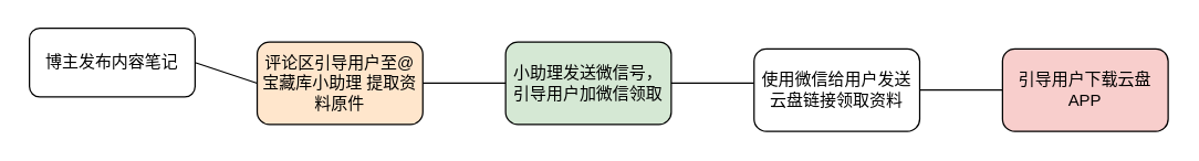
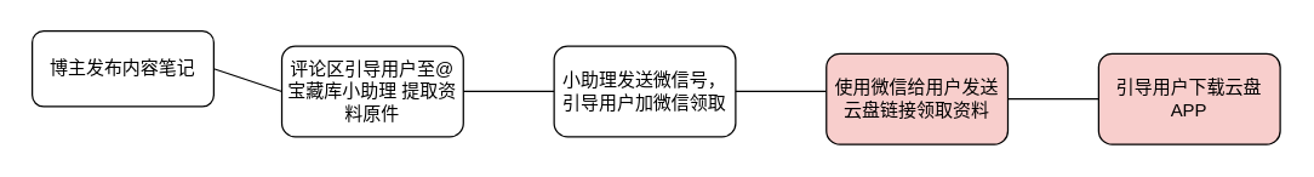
  <mxCell id="0" />
  <mxCell id="1" parent="0" />
  <mxCell id="2" value="博主发布内容笔记" style="rounded=1;whiteSpace=wrap;html=1;" vertex="1" parent="1"><mxGeometry x="20" y="20" width="120" height="50" as="geometry" /></mxCell>
  <mxCell id="3" value="" style="endArrow=none;html=1;rounded=0;entryX=1;entryY=0.5;entryDx=0;entryDy=0;" edge="1" parent="1" target="2"><mxGeometry width="50" height="50" relative="1" as="geometry"><mxPoint x="185" y="60" as="sourcePoint" /><mxPoint x="185" y="35" as="targetPoint" /></mxGeometry></mxCell>
- <mxCell id="4" value="评论区引导用户至@宝藏库小助理 提取资料原件" style="rounded=1;whiteSpace=wrap;html=1;fillColor=#ffe6cc;" vertex="1" parent="1"><mxGeometry x="185" y="30" width="120" height="60" as="geometry" /></mxCell>
+ <mxCell id="4" value="评论区引导用户至@宝藏库小助理 提取资料原件" style="rounded=1;whiteSpace=wrap;html=1;" vertex="1" parent="1"><mxGeometry x="185" y="30" width="120" height="60" as="geometry" /></mxCell>
  <mxCell id="5" value="" style="endArrow=none;html=1;rounded=0;entryX=1;entryY=0.5;entryDx=0;entryDy=0;" edge="1" parent="1" target="4"><mxGeometry width="50" height="50" relative="1" as="geometry"><mxPoint x="365" y="60" as="sourcePoint" /><mxPoint x="335" y="45" as="targetPoint" /></mxGeometry></mxCell>
- <mxCell id="6" value="小助理发送微信号，引导用户加微信领取" style="rounded=1;whiteSpace=wrap;html=1;fillColor=#d5e8d4;" vertex="1" parent="1"><mxGeometry x="365" y="30" width="120" height="60" as="geometry" /></mxCell>
+ <mxCell id="6" value="小助理发送微信号，引导用户加微信领取" style="rounded=1;whiteSpace=wrap;html=1;" vertex="1" parent="1"><mxGeometry x="365" y="30" width="120" height="60" as="geometry" /></mxCell>
  <mxCell id="7" value="" style="endArrow=none;html=1;rounded=0;entryX=1;entryY=0.5;entryDx=0;entryDy=0;" edge="1" parent="1" target="6"><mxGeometry width="50" height="50" relative="1" as="geometry"><mxPoint x="545" y="60" as="sourcePoint" /><mxPoint x="525" y="45" as="targetPoint" /></mxGeometry></mxCell>
- <mxCell id="8" value="使用微信给用户发送云盘链接领取资料" style="rounded=1;whiteSpace=wrap;html=1;" vertex="1" parent="1"><mxGeometry x="545" y="35" width="120" height="60" as="geometry" /></mxCell>
+ <mxCell id="8" value="使用微信给用户发送云盘链接领取资料" style="rounded=1;whiteSpace=wrap;html=1;fillColor=#f8cecc;" vertex="1" parent="1"><mxGeometry x="545" y="35" width="120" height="60" as="geometry" /></mxCell>
  <mxCell id="9" value="" style="endArrow=none;html=1;rounded=0;entryX=1;entryY=0.5;entryDx=0;entryDy=0;" edge="1" parent="1" target="8"><mxGeometry width="50" height="50" relative="1" as="geometry"><mxPoint x="735" y="65" as="sourcePoint" /><mxPoint x="705" y="30" as="targetPoint" /></mxGeometry></mxCell>
  <mxCell id="10" value="引导用户下载云盘APP" style="rounded=1;whiteSpace=wrap;html=1;fillColor=#f8cecc;" vertex="1" parent="1"><mxGeometry x="725" y="35" width="120" height="60" as="geometry" /></mxCell>
